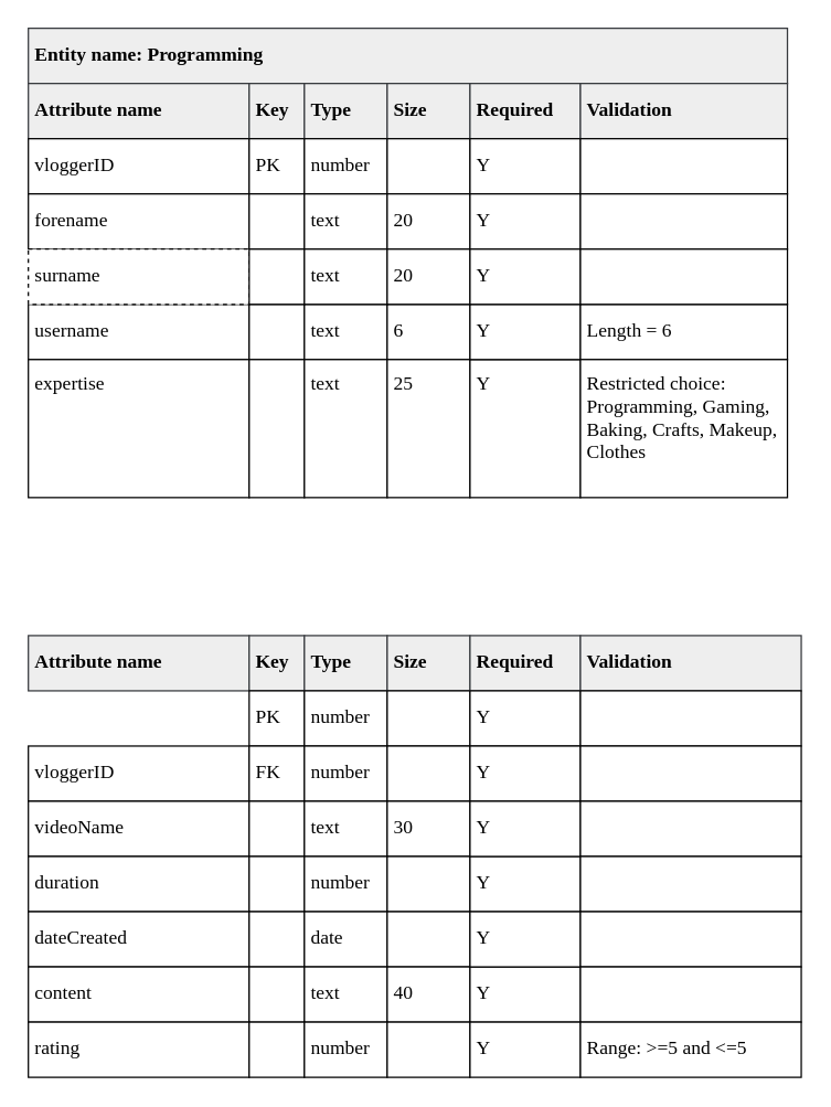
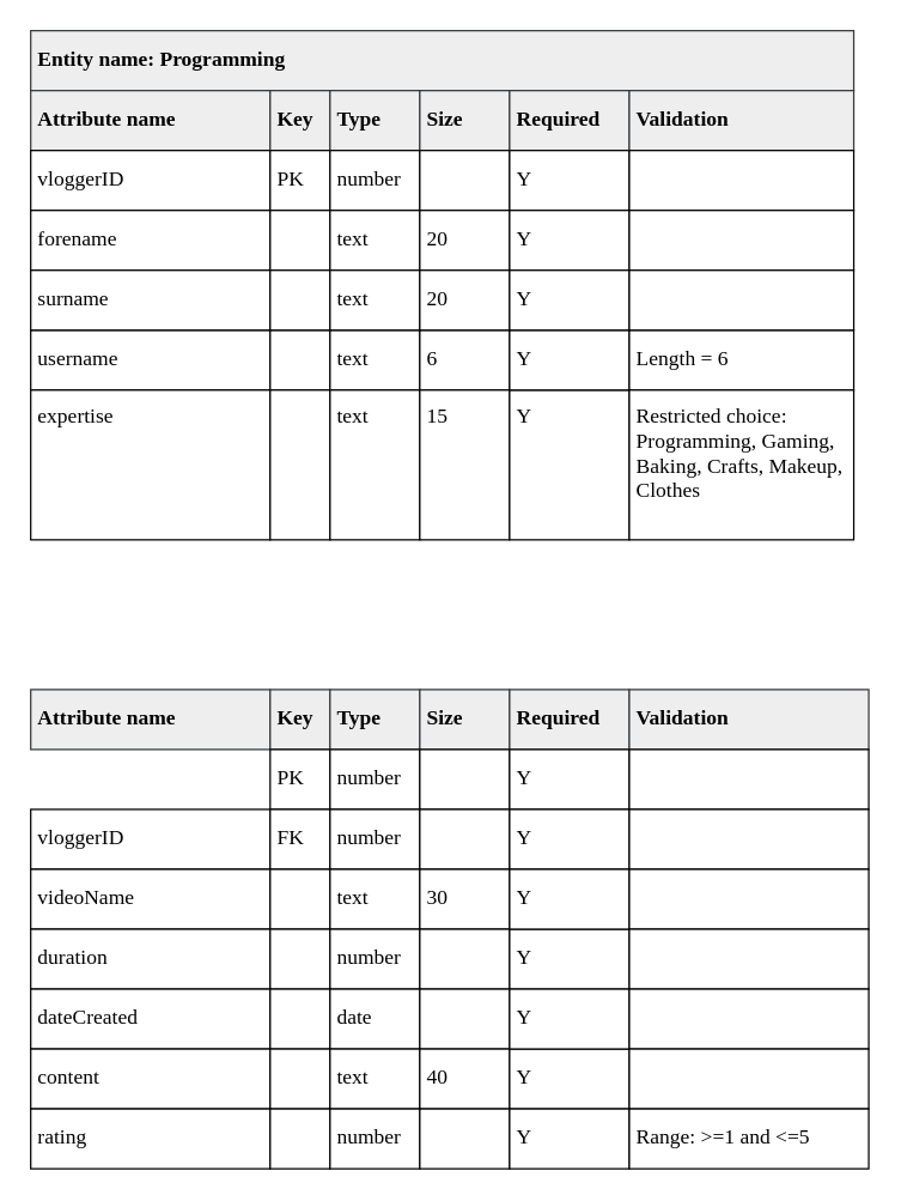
  <mxCell id="0" />
  <mxCell id="1" parent="0" />
  <mxCell id="2" value="Entity&amp;nbsp;name: Programming" style="rounded=0;whiteSpace=wrap;html=1;align=left;fontFamily=Trebuchet MS;fontStyle=1;fontSize=14;fillColor=#eeeeee;strokeColor=#36393d;spacing=5;" parent="1" vertex="1"><mxGeometry x="20" y="20" width="550" height="40" as="geometry" /></mxCell>
  <mxCell id="3" value="Attribute name" style="rounded=0;whiteSpace=wrap;html=1;align=left;fontStyle=1;fontFamily=Trebuchet MS;fontSize=14;fillColor=#eeeeee;strokeColor=#36393d;spacing=5;" parent="1" vertex="1"><mxGeometry x="20" y="60" width="160" height="40" as="geometry" /></mxCell>
  <mxCell id="4" value="vloggerID" style="rounded=0;whiteSpace=wrap;html=1;align=left;fontFamily=Trebuchet MS;fontSize=14;spacing=5;" parent="1" vertex="1"><mxGeometry x="20" y="100" width="160" height="40" as="geometry" /></mxCell>
  <mxCell id="5" value="forename" style="rounded=0;whiteSpace=wrap;html=1;align=left;fontFamily=Trebuchet MS;fontSize=14;spacing=5;" parent="1" vertex="1"><mxGeometry x="20" y="140" width="160" height="40" as="geometry" /></mxCell>
  <mxCell id="6" value="username" style="rounded=0;whiteSpace=wrap;html=1;align=left;fontFamily=Trebuchet MS;fontSize=14;spacing=5;" parent="1" vertex="1"><mxGeometry x="20" y="220" width="160" height="40" as="geometry" /></mxCell>
  <mxCell id="7" value="expertise&lt;br style=&quot;font-size: 14px;&quot;&gt;" style="rounded=0;whiteSpace=wrap;html=1;align=left;fontFamily=Trebuchet MS;fontSize=14;spacing=5;verticalAlign=top;" parent="1" vertex="1"><mxGeometry x="20" y="260" width="160" height="100" as="geometry" /></mxCell>
  <mxCell id="8" value="Key&lt;br style=&quot;font-size: 14px;&quot;&gt;" style="rounded=0;whiteSpace=wrap;html=1;align=left;fontStyle=1;fontFamily=Trebuchet MS;fontSize=14;fillColor=#eeeeee;strokeColor=#36393d;spacing=5;" parent="1" vertex="1"><mxGeometry x="180" y="60" width="40" height="40" as="geometry" /></mxCell>
  <mxCell id="9" value="PK" style="rounded=0;whiteSpace=wrap;html=1;align=left;fontStyle=0;fontFamily=Trebuchet MS;fontSize=14;spacing=5;" parent="1" vertex="1"><mxGeometry x="180" y="100" width="40" height="40" as="geometry" /></mxCell>
  <mxCell id="10" value="" style="rounded=0;whiteSpace=wrap;html=1;align=left;fontStyle=0;fontFamily=Trebuchet MS;fontSize=14;spacing=5;" parent="1" vertex="1"><mxGeometry x="180" y="140" width="40" height="40" as="geometry" /></mxCell>
  <mxCell id="11" value="" style="rounded=0;whiteSpace=wrap;html=1;align=left;fontStyle=0;fontFamily=Trebuchet MS;fontSize=14;spacing=5;" parent="1" vertex="1"><mxGeometry x="180" y="220" width="40" height="40" as="geometry" /></mxCell>
  <mxCell id="12" value="" style="rounded=0;whiteSpace=wrap;html=1;align=left;fontStyle=0;fontFamily=Trebuchet MS;fontSize=14;spacing=5;verticalAlign=top;" parent="1" vertex="1"><mxGeometry x="180" y="260" width="40" height="100" as="geometry" /></mxCell>
  <mxCell id="13" value="Type" style="rounded=0;whiteSpace=wrap;html=1;align=left;fontStyle=1;fontFamily=Trebuchet MS;fontSize=14;fillColor=#eeeeee;strokeColor=#36393d;spacing=5;" parent="1" vertex="1"><mxGeometry x="220" y="60" width="60" height="40" as="geometry" /></mxCell>
  <mxCell id="14" value="number" style="rounded=0;whiteSpace=wrap;html=1;align=left;fontStyle=0;fontFamily=Trebuchet MS;fontSize=14;spacing=5;" parent="1" vertex="1"><mxGeometry x="220" y="100" width="60" height="40" as="geometry" /></mxCell>
  <mxCell id="15" value="text" style="rounded=0;whiteSpace=wrap;html=1;align=left;fontStyle=0;fontFamily=Trebuchet MS;fontSize=14;spacing=5;" parent="1" vertex="1"><mxGeometry x="220" y="140" width="60" height="40" as="geometry" /></mxCell>
  <mxCell id="16" value="text" style="rounded=0;whiteSpace=wrap;html=1;align=left;fontStyle=0;fontFamily=Trebuchet MS;fontSize=14;spacing=5;" parent="1" vertex="1"><mxGeometry x="220" y="220" width="60" height="40" as="geometry" /></mxCell>
  <mxCell id="17" value="text" style="rounded=0;whiteSpace=wrap;html=1;align=left;fontStyle=0;fontFamily=Trebuchet MS;fontSize=14;spacing=5;verticalAlign=top;" parent="1" vertex="1"><mxGeometry x="220" y="260" width="60" height="100" as="geometry" /></mxCell>
  <mxCell id="18" value="Size" style="rounded=0;whiteSpace=wrap;html=1;align=left;fontStyle=1;fontFamily=Trebuchet MS;fontSize=14;fillColor=#eeeeee;strokeColor=#36393d;spacing=5;" parent="1" vertex="1"><mxGeometry x="280" y="60" width="60" height="40" as="geometry" /></mxCell>
  <mxCell id="19" value="" style="rounded=0;whiteSpace=wrap;html=1;align=left;fontStyle=0;fontFamily=Trebuchet MS;fontSize=14;spacing=5;" parent="1" vertex="1"><mxGeometry x="280" y="100" width="60" height="40" as="geometry" /></mxCell>
  <mxCell id="20" value="20" style="rounded=0;whiteSpace=wrap;html=1;align=left;fontStyle=0;fontFamily=Trebuchet MS;fontSize=14;spacing=5;" parent="1" vertex="1"><mxGeometry x="280" y="140" width="60" height="40" as="geometry" /></mxCell>
  <mxCell id="21" value="6" style="rounded=0;whiteSpace=wrap;html=1;align=left;fontStyle=0;fontFamily=Trebuchet MS;fontSize=14;spacing=5;" parent="1" vertex="1"><mxGeometry x="280" y="220" width="60" height="40" as="geometry" /></mxCell>
- <mxCell id="22" value="25" style="rounded=0;whiteSpace=wrap;html=1;align=left;fontStyle=0;fontFamily=Trebuchet MS;fontSize=14;spacing=5;verticalAlign=top;" parent="1" vertex="1"><mxGeometry x="280" y="260" width="60" height="100" as="geometry" /></mxCell>
+ <mxCell id="22" value="15" style="rounded=0;whiteSpace=wrap;html=1;align=left;fontStyle=0;fontFamily=Trebuchet MS;fontSize=14;spacing=5;verticalAlign=top;" parent="1" vertex="1"><mxGeometry x="280" y="260" width="60" height="100" as="geometry" /></mxCell>
  <mxCell id="23" value="Required" style="rounded=0;whiteSpace=wrap;html=1;align=left;fontStyle=1;fontFamily=Trebuchet MS;fontSize=14;fillColor=#eeeeee;strokeColor=#36393d;spacing=5;" parent="1" vertex="1"><mxGeometry x="340" y="60" width="80" height="40" as="geometry" /></mxCell>
  <mxCell id="24" value="Y" style="rounded=0;whiteSpace=wrap;html=1;align=left;fontStyle=0;fontFamily=Trebuchet MS;fontSize=14;spacing=5;verticalAlign=top;" parent="1" vertex="1"><mxGeometry x="340" y="260" width="80" height="100" as="geometry" /></mxCell>
  <mxCell id="25" value="Y" style="rounded=0;whiteSpace=wrap;html=1;align=left;fontStyle=0;fontFamily=Trebuchet MS;fontSize=14;spacing=5;" parent="1" vertex="1"><mxGeometry x="340" y="100" width="80" height="40" as="geometry" /></mxCell>
  <mxCell id="26" value="Y" style="rounded=0;whiteSpace=wrap;html=1;align=left;fontStyle=0;fontFamily=Trebuchet MS;fontSize=14;spacing=5;" parent="1" vertex="1"><mxGeometry x="340" y="140" width="80" height="40" as="geometry" /></mxCell>
  <mxCell id="27" value="Y" style="rounded=0;whiteSpace=wrap;html=1;align=left;fontStyle=0;fontFamily=Trebuchet MS;fontSize=14;spacing=5;" parent="1" vertex="1"><mxGeometry x="340" y="220" width="80" height="40" as="geometry" /></mxCell>
  <mxCell id="28" value="Validation" style="rounded=0;whiteSpace=wrap;html=1;align=left;fontStyle=1;fontFamily=Trebuchet MS;fontSize=14;fillColor=#eeeeee;strokeColor=#36393d;spacing=5;" parent="1" vertex="1"><mxGeometry x="420" y="60" width="150" height="40" as="geometry" /></mxCell>
  <mxCell id="29" value="" style="rounded=0;whiteSpace=wrap;html=1;align=left;fontStyle=0;fontFamily=Trebuchet MS;fontSize=14;spacing=5;" parent="1" vertex="1"><mxGeometry x="420" y="100" width="150" height="40" as="geometry" /></mxCell>
  <mxCell id="30" value="" style="rounded=0;whiteSpace=wrap;html=1;align=left;fontStyle=0;fontFamily=Trebuchet MS;fontSize=14;spacing=5;" parent="1" vertex="1"><mxGeometry x="420" y="140" width="150" height="40" as="geometry" /></mxCell>
  <mxCell id="31" value="Length = 6" style="rounded=0;whiteSpace=wrap;html=1;align=left;fontStyle=0;fontFamily=Trebuchet MS;fontSize=14;spacing=5;" parent="1" vertex="1"><mxGeometry x="420" y="220" width="150" height="40" as="geometry" /></mxCell>
  <mxCell id="32" value="Restricted choice: Programming, Gaming, Baking, Crafts, Makeup, Clothes" style="rounded=0;whiteSpace=wrap;html=1;align=left;fontStyle=0;fontFamily=Trebuchet MS;fontSize=14;spacing=5;verticalAlign=top;" parent="1" vertex="1"><mxGeometry x="420" y="260" width="150" height="100" as="geometry" /></mxCell>
  <mxCell id="33" value="Attribute name" style="rounded=0;whiteSpace=wrap;html=1;align=left;fontStyle=1;fontFamily=Trebuchet MS;fontSize=14;fillColor=#eeeeee;strokeColor=#36393d;spacing=5;" parent="1" vertex="1"><mxGeometry x="20" y="460" width="160" height="40" as="geometry" /></mxCell>
  <mxCell id="34" value="vloggerID" style="rounded=0;whiteSpace=wrap;html=1;align=left;fontFamily=Trebuchet MS;fontSize=14;spacing=5;" parent="1" vertex="1"><mxGeometry x="20" y="540" width="160" height="40" as="geometry" /></mxCell>
  <mxCell id="35" value="videoName" style="rounded=0;whiteSpace=wrap;html=1;align=left;fontFamily=Trebuchet MS;fontSize=14;spacing=5;" parent="1" vertex="1"><mxGeometry x="20" y="580" width="160" height="40" as="geometry" /></mxCell>
  <mxCell id="36" value="duration" style="rounded=0;whiteSpace=wrap;html=1;align=left;fontFamily=Trebuchet MS;fontSize=14;spacing=5;" parent="1" vertex="1"><mxGeometry x="20" y="620" width="160" height="40" as="geometry" /></mxCell>
  <mxCell id="37" value="Key&lt;br style=&quot;font-size: 14px;&quot;&gt;" style="rounded=0;whiteSpace=wrap;html=1;align=left;fontStyle=1;fontFamily=Trebuchet MS;fontSize=14;fillColor=#eeeeee;strokeColor=#36393d;spacing=5;" parent="1" vertex="1"><mxGeometry x="180" y="460" width="40" height="40" as="geometry" /></mxCell>
  <mxCell id="38" value="PK" style="rounded=0;whiteSpace=wrap;html=1;align=left;fontStyle=0;fontFamily=Trebuchet MS;fontSize=14;spacing=5;" parent="1" vertex="1"><mxGeometry x="180" y="500" width="40" height="40" as="geometry" /></mxCell>
  <mxCell id="39" value="FK" style="rounded=0;whiteSpace=wrap;html=1;align=left;fontStyle=0;fontFamily=Trebuchet MS;fontSize=14;spacing=5;" parent="1" vertex="1"><mxGeometry x="180" y="540" width="40" height="40" as="geometry" /></mxCell>
  <mxCell id="40" value="" style="rounded=0;whiteSpace=wrap;html=1;align=left;fontStyle=0;fontFamily=Trebuchet MS;fontSize=14;spacing=5;" parent="1" vertex="1"><mxGeometry x="180" y="580" width="40" height="40" as="geometry" /></mxCell>
  <mxCell id="41" value="" style="rounded=0;whiteSpace=wrap;html=1;align=left;fontStyle=0;fontFamily=Trebuchet MS;fontSize=14;spacing=5;" parent="1" vertex="1"><mxGeometry x="180" y="620" width="40" height="40" as="geometry" /></mxCell>
  <mxCell id="42" value="Type" style="rounded=0;whiteSpace=wrap;html=1;align=left;fontStyle=1;fontFamily=Trebuchet MS;fontSize=14;fillColor=#eeeeee;strokeColor=#36393d;spacing=5;" parent="1" vertex="1"><mxGeometry x="220" y="460" width="60" height="40" as="geometry" /></mxCell>
  <mxCell id="43" value="number" style="rounded=0;whiteSpace=wrap;html=1;align=left;fontStyle=0;fontFamily=Trebuchet MS;fontSize=14;spacing=5;" parent="1" vertex="1"><mxGeometry x="220" y="500" width="60" height="40" as="geometry" /></mxCell>
  <mxCell id="44" value="number" style="rounded=0;whiteSpace=wrap;html=1;align=left;fontStyle=0;fontFamily=Trebuchet MS;fontSize=14;spacing=5;" parent="1" vertex="1"><mxGeometry x="220" y="540" width="60" height="40" as="geometry" /></mxCell>
  <mxCell id="45" value="text" style="rounded=0;whiteSpace=wrap;html=1;align=left;fontStyle=0;fontFamily=Trebuchet MS;fontSize=14;spacing=5;" parent="1" vertex="1"><mxGeometry x="220" y="580" width="60" height="40" as="geometry" /></mxCell>
  <mxCell id="46" value="number" style="rounded=0;whiteSpace=wrap;html=1;align=left;fontStyle=0;fontFamily=Trebuchet MS;fontSize=14;spacing=5;" parent="1" vertex="1"><mxGeometry x="220" y="620" width="60" height="40" as="geometry" /></mxCell>
  <mxCell id="47" value="Size" style="rounded=0;whiteSpace=wrap;html=1;align=left;fontStyle=1;fontFamily=Trebuchet MS;fontSize=14;fillColor=#eeeeee;strokeColor=#36393d;spacing=5;" parent="1" vertex="1"><mxGeometry x="280" y="460" width="60" height="40" as="geometry" /></mxCell>
  <mxCell id="48" value="" style="rounded=0;whiteSpace=wrap;html=1;align=left;fontStyle=0;fontFamily=Trebuchet MS;fontSize=14;spacing=5;" parent="1" vertex="1"><mxGeometry x="280" y="500" width="60" height="40" as="geometry" /></mxCell>
  <mxCell id="49" value="" style="rounded=0;whiteSpace=wrap;html=1;align=left;fontStyle=0;fontFamily=Trebuchet MS;fontSize=14;spacing=5;" parent="1" vertex="1"><mxGeometry x="280" y="540" width="60" height="40" as="geometry" /></mxCell>
  <mxCell id="50" value="30" style="rounded=0;whiteSpace=wrap;html=1;align=left;fontStyle=0;fontFamily=Trebuchet MS;fontSize=14;spacing=5;" parent="1" vertex="1"><mxGeometry x="280" y="580" width="60" height="40" as="geometry" /></mxCell>
  <mxCell id="51" value="" style="rounded=0;whiteSpace=wrap;html=1;align=left;fontStyle=0;fontFamily=Trebuchet MS;fontSize=14;spacing=5;" parent="1" vertex="1"><mxGeometry x="280" y="620" width="60" height="40" as="geometry" /></mxCell>
  <mxCell id="52" value="Required" style="rounded=0;whiteSpace=wrap;html=1;align=left;fontStyle=1;fontFamily=Trebuchet MS;fontSize=14;fillColor=#eeeeee;strokeColor=#36393d;spacing=5;" parent="1" vertex="1"><mxGeometry x="340" y="460" width="80" height="40" as="geometry" /></mxCell>
  <mxCell id="53" value="Y" style="rounded=0;whiteSpace=wrap;html=1;align=left;fontStyle=0;fontFamily=Trebuchet MS;fontSize=14;spacing=5;" parent="1" vertex="1"><mxGeometry x="340" y="620" width="80" height="40" as="geometry" /></mxCell>
  <mxCell id="54" value="Y" style="rounded=0;whiteSpace=wrap;html=1;align=left;fontStyle=0;fontFamily=Trebuchet MS;fontSize=14;spacing=5;" parent="1" vertex="1"><mxGeometry x="340" y="500" width="80" height="40" as="geometry" /></mxCell>
  <mxCell id="55" value="Y" style="rounded=0;whiteSpace=wrap;html=1;align=left;fontStyle=0;fontFamily=Trebuchet MS;fontSize=14;spacing=5;" parent="1" vertex="1"><mxGeometry x="340" y="540" width="80" height="40" as="geometry" /></mxCell>
  <mxCell id="56" value="Y" style="rounded=0;whiteSpace=wrap;html=1;align=left;fontStyle=0;fontFamily=Trebuchet MS;fontSize=14;spacing=5;" parent="1" vertex="1"><mxGeometry x="340" y="580" width="80" height="40" as="geometry" /></mxCell>
  <mxCell id="57" value="Validation" style="rounded=0;whiteSpace=wrap;html=1;align=left;fontStyle=1;fontFamily=Trebuchet MS;fontSize=14;fillColor=#eeeeee;strokeColor=#36393d;spacing=5;" parent="1" vertex="1"><mxGeometry x="420" y="460" width="160" height="40" as="geometry" /></mxCell>
  <mxCell id="58" value="" style="rounded=0;whiteSpace=wrap;html=1;align=left;fontStyle=0;fontFamily=Trebuchet MS;fontSize=14;spacing=5;" parent="1" vertex="1"><mxGeometry x="420" y="500" width="160" height="40" as="geometry" /></mxCell>
  <mxCell id="59" value="" style="rounded=0;whiteSpace=wrap;html=1;align=left;fontStyle=0;fontFamily=Trebuchet MS;fontSize=14;spacing=5;" parent="1" vertex="1"><mxGeometry x="420" y="540" width="160" height="40" as="geometry" /></mxCell>
  <mxCell id="60" value="" style="rounded=0;whiteSpace=wrap;html=1;align=left;fontStyle=0;fontFamily=Trebuchet MS;fontSize=14;spacing=5;" parent="1" vertex="1"><mxGeometry x="420" y="580" width="160" height="40" as="geometry" /></mxCell>
  <mxCell id="61" value="" style="rounded=0;whiteSpace=wrap;html=1;align=left;fontStyle=0;fontFamily=Trebuchet MS;fontSize=14;spacing=5;" parent="1" vertex="1"><mxGeometry x="420" y="620" width="160" height="40" as="geometry" /></mxCell>
- <mxCell id="62" value="surname" style="rounded=0;whiteSpace=wrap;html=1;align=left;fontFamily=Trebuchet MS;fontSize=14;spacing=5;dashed=1;" parent="1" vertex="1"><mxGeometry x="20" y="180" width="160" height="40" as="geometry" /></mxCell>
+ <mxCell id="62" value="surname" style="rounded=0;whiteSpace=wrap;html=1;align=left;fontFamily=Trebuchet MS;fontSize=14;spacing=5;" parent="1" vertex="1"><mxGeometry x="20" y="180" width="160" height="40" as="geometry" /></mxCell>
  <mxCell id="63" value="" style="rounded=0;whiteSpace=wrap;html=1;align=left;fontStyle=0;fontFamily=Trebuchet MS;fontSize=14;spacing=5;" parent="1" vertex="1"><mxGeometry x="180" y="180" width="40" height="40" as="geometry" /></mxCell>
  <mxCell id="64" value="text" style="rounded=0;whiteSpace=wrap;html=1;align=left;fontStyle=0;fontFamily=Trebuchet MS;fontSize=14;spacing=5;" parent="1" vertex="1"><mxGeometry x="220" y="180" width="60" height="40" as="geometry" /></mxCell>
  <mxCell id="65" value="20" style="rounded=0;whiteSpace=wrap;html=1;align=left;fontStyle=0;fontFamily=Trebuchet MS;fontSize=14;spacing=5;" parent="1" vertex="1"><mxGeometry x="280" y="180" width="60" height="40" as="geometry" /></mxCell>
  <mxCell id="66" value="Y" style="rounded=0;whiteSpace=wrap;html=1;align=left;fontStyle=0;fontFamily=Trebuchet MS;fontSize=14;spacing=5;" parent="1" vertex="1"><mxGeometry x="340" y="180" width="80" height="40" as="geometry" /></mxCell>
  <mxCell id="67" value="" style="rounded=0;whiteSpace=wrap;html=1;align=left;fontStyle=0;fontFamily=Trebuchet MS;fontSize=14;spacing=5;" parent="1" vertex="1"><mxGeometry x="420" y="180" width="150" height="40" as="geometry" /></mxCell>
  <mxCell id="68" value="dateCreated" style="rounded=0;whiteSpace=wrap;html=1;align=left;fontFamily=Trebuchet MS;fontSize=14;spacing=5;" parent="1" vertex="1"><mxGeometry x="20" y="660" width="160" height="40" as="geometry" /></mxCell>
  <mxCell id="69" value="content" style="rounded=0;whiteSpace=wrap;html=1;align=left;fontFamily=Trebuchet MS;fontSize=14;spacing=5;" parent="1" vertex="1"><mxGeometry x="20" y="700" width="160" height="40" as="geometry" /></mxCell>
  <mxCell id="70" value="" style="rounded=0;whiteSpace=wrap;html=1;align=left;fontStyle=0;fontFamily=Trebuchet MS;fontSize=14;spacing=5;" parent="1" vertex="1"><mxGeometry x="180" y="660" width="40" height="40" as="geometry" /></mxCell>
  <mxCell id="71" value="" style="rounded=0;whiteSpace=wrap;html=1;align=left;fontStyle=0;fontFamily=Trebuchet MS;fontSize=14;spacing=5;" parent="1" vertex="1"><mxGeometry x="180" y="700" width="40" height="40" as="geometry" /></mxCell>
  <mxCell id="72" value="date" style="rounded=0;whiteSpace=wrap;html=1;align=left;fontStyle=0;fontFamily=Trebuchet MS;fontSize=14;spacing=5;" parent="1" vertex="1"><mxGeometry x="220" y="660" width="60" height="40" as="geometry" /></mxCell>
  <mxCell id="73" value="text" style="rounded=0;whiteSpace=wrap;html=1;align=left;fontStyle=0;fontFamily=Trebuchet MS;fontSize=14;spacing=5;" parent="1" vertex="1"><mxGeometry x="220" y="700" width="60" height="40" as="geometry" /></mxCell>
  <mxCell id="74" value="" style="rounded=0;whiteSpace=wrap;html=1;align=left;fontStyle=0;fontFamily=Trebuchet MS;fontSize=14;spacing=5;" parent="1" vertex="1"><mxGeometry x="280" y="660" width="60" height="40" as="geometry" /></mxCell>
  <mxCell id="75" value="40" style="rounded=0;whiteSpace=wrap;html=1;align=left;fontStyle=0;fontFamily=Trebuchet MS;fontSize=14;spacing=5;" parent="1" vertex="1"><mxGeometry x="280" y="700" width="60" height="40" as="geometry" /></mxCell>
  <mxCell id="76" value="Y" style="rounded=0;whiteSpace=wrap;html=1;align=left;fontStyle=0;fontFamily=Trebuchet MS;fontSize=14;spacing=5;" parent="1" vertex="1"><mxGeometry x="340" y="700" width="80" height="40" as="geometry" /></mxCell>
  <mxCell id="77" value="Y" style="rounded=0;whiteSpace=wrap;html=1;align=left;fontStyle=0;fontFamily=Trebuchet MS;fontSize=14;spacing=5;" parent="1" vertex="1"><mxGeometry x="340" y="660" width="80" height="40" as="geometry" /></mxCell>
  <mxCell id="78" value="" style="rounded=0;whiteSpace=wrap;html=1;align=left;fontStyle=0;fontFamily=Trebuchet MS;fontSize=14;spacing=5;" parent="1" vertex="1"><mxGeometry x="420" y="660" width="160" height="40" as="geometry" /></mxCell>
  <mxCell id="79" value="" style="rounded=0;whiteSpace=wrap;html=1;align=left;fontStyle=0;fontFamily=Trebuchet MS;fontSize=14;spacing=5;" parent="1" vertex="1"><mxGeometry x="420" y="700" width="160" height="40" as="geometry" /></mxCell>
  <mxCell id="80" value="rating&lt;span style=&quot;white-space: pre&quot;&gt;&#09;&lt;/span&gt;" style="rounded=0;whiteSpace=wrap;html=1;align=left;fontFamily=Trebuchet MS;fontSize=14;spacing=5;" parent="1" vertex="1"><mxGeometry x="20" y="740" width="160" height="40" as="geometry" /></mxCell>
  <mxCell id="81" value="" style="rounded=0;whiteSpace=wrap;html=1;align=left;fontStyle=0;fontFamily=Trebuchet MS;fontSize=14;spacing=5;" parent="1" vertex="1"><mxGeometry x="180" y="740" width="40" height="40" as="geometry" /></mxCell>
  <mxCell id="82" value="number" style="rounded=0;whiteSpace=wrap;html=1;align=left;fontStyle=0;fontFamily=Trebuchet MS;fontSize=14;spacing=5;" parent="1" vertex="1"><mxGeometry x="220" y="740" width="60" height="40" as="geometry" /></mxCell>
  <mxCell id="83" value="" style="rounded=0;whiteSpace=wrap;html=1;align=left;fontStyle=0;fontFamily=Trebuchet MS;fontSize=14;spacing=5;" parent="1" vertex="1"><mxGeometry x="280" y="740" width="60" height="40" as="geometry" /></mxCell>
  <mxCell id="84" value="Y" style="rounded=0;whiteSpace=wrap;html=1;align=left;fontStyle=0;fontFamily=Trebuchet MS;fontSize=14;spacing=5;" parent="1" vertex="1"><mxGeometry x="340" y="740" width="80" height="40" as="geometry" /></mxCell>
- <mxCell id="85" value="Range: &amp;gt;=5 and &amp;lt;=5" style="rounded=0;whiteSpace=wrap;html=1;align=left;fontStyle=0;fontFamily=Trebuchet MS;fontSize=14;spacing=5;" parent="1" vertex="1"><mxGeometry x="420" y="740" width="160" height="40" as="geometry" /></mxCell>
+ <mxCell id="85" value="Range: &amp;gt;=1 and &amp;lt;=5" style="rounded=0;whiteSpace=wrap;html=1;align=left;fontStyle=0;fontFamily=Trebuchet MS;fontSize=14;spacing=5;" parent="1" vertex="1"><mxGeometry x="420" y="740" width="160" height="40" as="geometry" /></mxCell>
